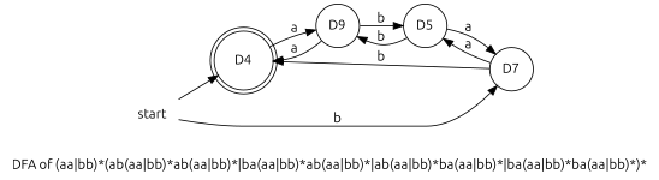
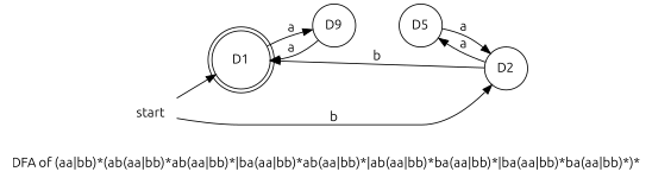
  digraph {
    fontname=Ubuntu
    label="DFA of (aa|bb)*(ab(aa|bb)*ab(aa|bb)*|ba(aa|bb)*ab(aa|bb)*|ab(aa|bb)*ba(aa|bb)*|ba(aa|bb)*ba(aa|bb)*)*"
    rankdir=LR
    node [fontname=Ubuntu shape=circle]
    edge [fontname=Ubuntu]
    start [shape=none]
-   n2 [label=D4 shape=doublecircle]
-   n3 [label=D7]
+   n2 [label=D1 shape=doublecircle]
+   n3 [label=D2]
    n4 [label=D9]
    n5 [label=D5]
    start -> n2
    start -> n3 [label=b]
    n2 -> n4 [label=a]
    n3 -> n2 [label=b]
    n3 -> n5 [label=a]
    n4 -> n2 [label=a]
-   n4 -> n5 [label=b]
    n5 -> n3 [label=a]
-   n5 -> n4 [label=b]
  }
